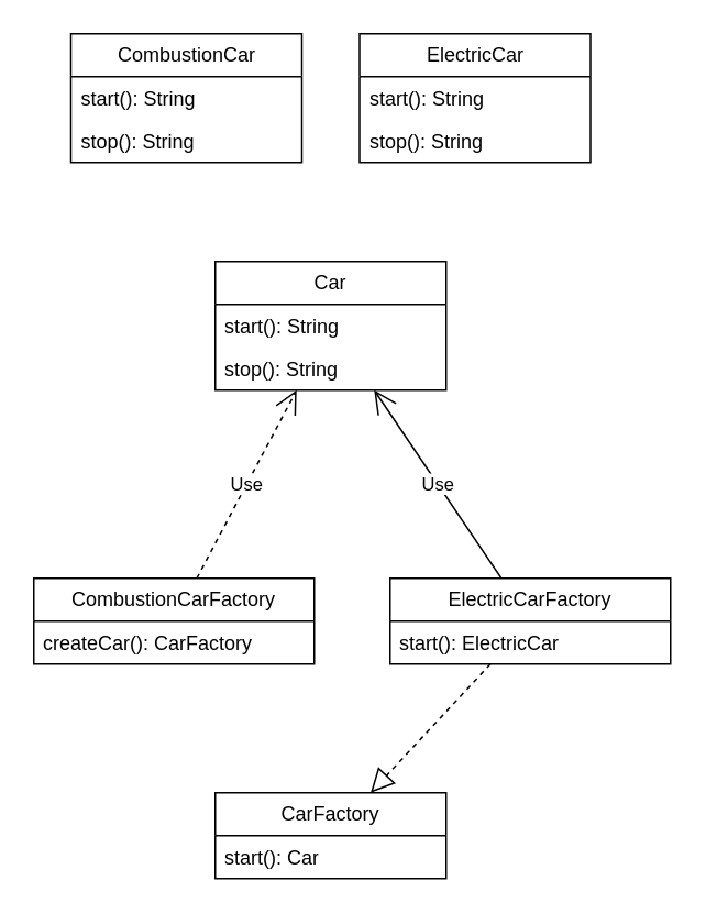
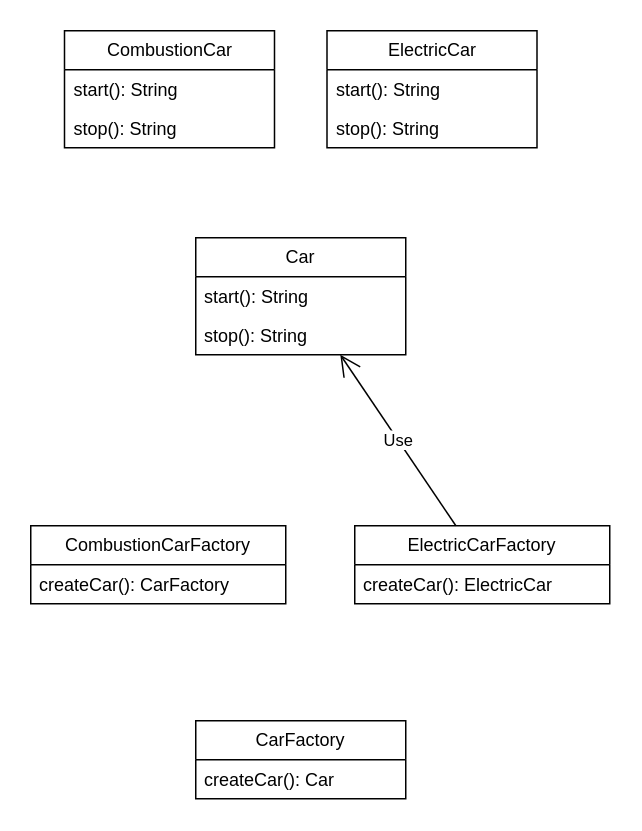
  <mxCell id="0" />
  <mxCell id="1" parent="0" />
  <mxCell id="2" value="Car" style="swimlane;fontStyle=0;childLayout=stackLayout;horizontal=1;startSize=26;fillColor=none;horizontalStack=0;resizeParent=1;resizeParentMax=0;resizeLast=0;collapsible=1;marginBottom=0;whiteSpace=wrap;html=1;" vertex="1" parent="1"><mxGeometry x="130" y="158" width="140" height="78" as="geometry" /></mxCell>
  <mxCell id="3" value="start(): String" style="text;strokeColor=none;fillColor=none;align=left;verticalAlign=top;spacingLeft=4;spacingRight=4;overflow=hidden;rotatable=0;points=[[0,0.5],[1,0.5]];portConstraint=eastwest;whiteSpace=wrap;html=1;" vertex="1" parent="2"><mxGeometry y="26" width="140" height="26" as="geometry" /></mxCell>
  <mxCell id="4" value="stop(): String" style="text;strokeColor=none;fillColor=none;align=left;verticalAlign=top;spacingLeft=4;spacingRight=4;overflow=hidden;rotatable=0;points=[[0,0.5],[1,0.5]];portConstraint=eastwest;whiteSpace=wrap;html=1;" vertex="1" parent="2"><mxGeometry y="52" width="140" height="26" as="geometry" /></mxCell>
  <mxCell id="5" value="CarFactory" style="swimlane;fontStyle=0;childLayout=stackLayout;horizontal=1;startSize=26;fillColor=none;horizontalStack=0;resizeParent=1;resizeParentMax=0;resizeLast=0;collapsible=1;marginBottom=0;whiteSpace=wrap;html=1;" vertex="1" parent="1"><mxGeometry x="130" y="480" width="140" height="52" as="geometry" /></mxCell>
- <mxCell id="6" value="start(): Car" style="text;strokeColor=none;fillColor=none;align=left;verticalAlign=top;spacingLeft=4;spacingRight=4;overflow=hidden;rotatable=0;points=[[0,0.5],[1,0.5]];portConstraint=eastwest;whiteSpace=wrap;html=1;" vertex="1" parent="5"><mxGeometry y="26" width="140" height="26" as="geometry" /></mxCell>
+ <mxCell id="6" value="createCar(): Car" style="text;strokeColor=none;fillColor=none;align=left;verticalAlign=top;spacingLeft=4;spacingRight=4;overflow=hidden;rotatable=0;points=[[0,0.5],[1,0.5]];portConstraint=eastwest;whiteSpace=wrap;html=1;" vertex="1" parent="5"><mxGeometry y="26" width="140" height="26" as="geometry" /></mxCell>
  <mxCell id="7" value="CombustionCar" style="swimlane;fontStyle=0;childLayout=stackLayout;horizontal=1;startSize=26;fillColor=none;horizontalStack=0;resizeParent=1;resizeParentMax=0;resizeLast=0;collapsible=1;marginBottom=0;whiteSpace=wrap;html=1;" vertex="1" parent="1"><mxGeometry x="42.5" y="20" width="140" height="78" as="geometry" /></mxCell>
  <mxCell id="8" value="start(): String" style="text;strokeColor=none;fillColor=none;align=left;verticalAlign=top;spacingLeft=4;spacingRight=4;overflow=hidden;rotatable=0;points=[[0,0.5],[1,0.5]];portConstraint=eastwest;whiteSpace=wrap;html=1;" vertex="1" parent="7"><mxGeometry y="26" width="140" height="26" as="geometry" /></mxCell>
  <mxCell id="9" value="stop(): String" style="text;strokeColor=none;fillColor=none;align=left;verticalAlign=top;spacingLeft=4;spacingRight=4;overflow=hidden;rotatable=0;points=[[0,0.5],[1,0.5]];portConstraint=eastwest;whiteSpace=wrap;html=1;" vertex="1" parent="7"><mxGeometry y="52" width="140" height="26" as="geometry" /></mxCell>
  <mxCell id="10" value="ElectricCar" style="swimlane;fontStyle=0;childLayout=stackLayout;horizontal=1;startSize=26;fillColor=none;horizontalStack=0;resizeParent=1;resizeParentMax=0;resizeLast=0;collapsible=1;marginBottom=0;whiteSpace=wrap;html=1;" vertex="1" parent="1"><mxGeometry x="217.5" y="20" width="140" height="78" as="geometry" /></mxCell>
  <mxCell id="11" value="start(): String" style="text;strokeColor=none;fillColor=none;align=left;verticalAlign=top;spacingLeft=4;spacingRight=4;overflow=hidden;rotatable=0;points=[[0,0.5],[1,0.5]];portConstraint=eastwest;whiteSpace=wrap;html=1;" vertex="1" parent="10"><mxGeometry y="26" width="140" height="26" as="geometry" /></mxCell>
  <mxCell id="12" value="stop(): String" style="text;strokeColor=none;fillColor=none;align=left;verticalAlign=top;spacingLeft=4;spacingRight=4;overflow=hidden;rotatable=0;points=[[0,0.5],[1,0.5]];portConstraint=eastwest;whiteSpace=wrap;html=1;" vertex="1" parent="10"><mxGeometry y="52" width="140" height="26" as="geometry" /></mxCell>
  <mxCell id="13" value="CombustionCarFactory" style="swimlane;fontStyle=0;childLayout=stackLayout;horizontal=1;startSize=26;fillColor=none;horizontalStack=0;resizeParent=1;resizeParentMax=0;resizeLast=0;collapsible=1;marginBottom=0;whiteSpace=wrap;html=1;" vertex="1" parent="1"><mxGeometry x="20" y="350" width="170" height="52" as="geometry" /></mxCell>
  <mxCell id="14" value="createCar(): CarFactory" style="text;strokeColor=none;fillColor=none;align=left;verticalAlign=top;spacingLeft=4;spacingRight=4;overflow=hidden;rotatable=0;points=[[0,0.5],[1,0.5]];portConstraint=eastwest;whiteSpace=wrap;html=1;" vertex="1" parent="13"><mxGeometry y="26" width="170" height="26" as="geometry" /></mxCell>
  <mxCell id="15" value="ElectricCarFactory" style="swimlane;fontStyle=0;childLayout=stackLayout;horizontal=1;startSize=26;fillColor=none;horizontalStack=0;resizeParent=1;resizeParentMax=0;resizeLast=0;collapsible=1;marginBottom=0;whiteSpace=wrap;html=1;" vertex="1" parent="1"><mxGeometry x="236" y="350" width="170" height="52" as="geometry" /></mxCell>
- <mxCell id="16" value="start(): ElectricCar" style="text;strokeColor=none;fillColor=none;align=left;verticalAlign=top;spacingLeft=4;spacingRight=4;overflow=hidden;rotatable=0;points=[[0,0.5],[1,0.5]];portConstraint=eastwest;whiteSpace=wrap;html=1;" vertex="1" parent="15"><mxGeometry y="26" width="170" height="26" as="geometry" /></mxCell>
- <mxCell id="17" value="" style="endArrow=block;dashed=1;endFill=0;endSize=12;html=1;rounded=0;" edge="1" parent="1" source="15" target="5"><mxGeometry width="160" relative="1" as="geometry"><mxPoint x="134" y="412" as="sourcePoint" /><mxPoint x="191" y="490" as="targetPoint" /></mxGeometry></mxCell>
- <mxCell id="18" value="Use" style="endArrow=open;endSize=12;dashed=1;html=1;rounded=0;" edge="1" parent="1" source="13" target="2"><mxGeometry width="160" relative="1" as="geometry"><mxPoint x="100" y="260" as="sourcePoint" /><mxPoint x="260" y="260" as="targetPoint" /></mxGeometry></mxCell>
+ <mxCell id="16" value="createCar(): ElectricCar" style="text;strokeColor=none;fillColor=none;align=left;verticalAlign=top;spacingLeft=4;spacingRight=4;overflow=hidden;rotatable=0;points=[[0,0.5],[1,0.5]];portConstraint=eastwest;whiteSpace=wrap;html=1;" vertex="1" parent="15"><mxGeometry y="26" width="170" height="26" as="geometry" /></mxCell>
  <mxCell id="19" value="Use" style="endArrow=open;endSize=12;dashed=0;html=1;rounded=0;" edge="1" parent="1" source="15" target="2"><mxGeometry width="160" relative="1" as="geometry"><mxPoint x="127" y="360" as="sourcePoint" /><mxPoint x="192" y="218" as="targetPoint" /></mxGeometry></mxCell>
